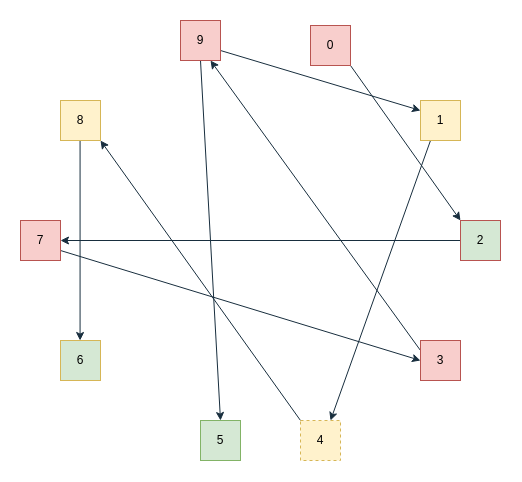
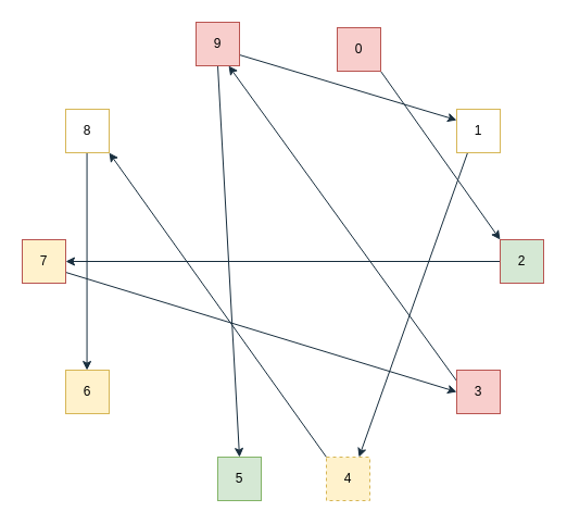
  <mxCell id="0" />
  <mxCell id="1" parent="0" />
  <mxCell id="2" style="edgeStyle=none;shape=connector;rounded=0;orthogonalLoop=1;jettySize=auto;html=1;exitX=0;exitY=0.5;exitDx=0;exitDy=0;entryX=1;entryY=0.5;entryDx=0;entryDy=0;strokeColor=#182E3E;align=center;verticalAlign=middle;fontFamily=Helvetica;fontSize=11;fontColor=default;labelBackgroundColor=none;endArrow=classic;" parent="1" source="3" target="11" edge="1"><mxGeometry relative="1" as="geometry" /></mxCell>
  <mxCell id="3" value="2" style="rounded=0;whiteSpace=wrap;html=1;labelBackgroundColor=none;fillColor=#d5e8d4;strokeColor=#b85450;" parent="1" vertex="1"><mxGeometry x="460" y="220" width="40" height="40" as="geometry" /></mxCell>
  <mxCell id="4" style="edgeStyle=none;shape=connector;rounded=0;orthogonalLoop=1;jettySize=auto;html=1;exitX=0;exitY=0.25;exitDx=0;exitDy=0;entryX=0.75;entryY=1;entryDx=0;entryDy=0;strokeColor=#182E3E;align=center;verticalAlign=middle;fontFamily=Helvetica;fontSize=11;fontColor=default;labelBackgroundColor=none;endArrow=classic;" parent="1" source="5" target="18" edge="1"><mxGeometry relative="1" as="geometry" /></mxCell>
  <mxCell id="5" value="3" style="rounded=0;whiteSpace=wrap;html=1;labelBackgroundColor=none;fillColor=#f8cecc;strokeColor=#b85450;" parent="1" vertex="1"><mxGeometry x="420" y="340" width="40" height="40" as="geometry" /></mxCell>
  <mxCell id="6" style="edgeStyle=none;shape=connector;rounded=0;orthogonalLoop=1;jettySize=auto;html=1;exitX=0;exitY=0;exitDx=0;exitDy=0;entryX=1;entryY=1;entryDx=0;entryDy=0;strokeColor=#182E3E;align=center;verticalAlign=middle;fontFamily=Helvetica;fontSize=11;fontColor=default;labelBackgroundColor=none;endArrow=classic;" parent="1" source="7" target="20" edge="1"><mxGeometry relative="1" as="geometry" /></mxCell>
  <mxCell id="7" value="4" style="rounded=0;whiteSpace=wrap;html=1;labelBackgroundColor=none;fillColor=#fff2cc;strokeColor=#d6b656;dashed=1;" parent="1" vertex="1"><mxGeometry x="300" y="420" width="40" height="40" as="geometry" /></mxCell>
  <mxCell id="8" value="5" style="rounded=0;whiteSpace=wrap;html=1;labelBackgroundColor=none;fillColor=#d5e8d4;strokeColor=#82b366;" parent="1" vertex="1"><mxGeometry x="200" y="420" width="40" height="40" as="geometry" /></mxCell>
- <mxCell id="9" value="6" style="rounded=0;whiteSpace=wrap;html=1;labelBackgroundColor=none;fillColor=#d5e8d4;strokeColor=#d6b656;" parent="1" vertex="1"><mxGeometry x="60" y="340" width="40" height="40" as="geometry" /></mxCell>
+ <mxCell id="9" value="6" style="rounded=0;whiteSpace=wrap;html=1;labelBackgroundColor=none;fillColor=#fff2cc;strokeColor=#d6b656;" parent="1" vertex="1"><mxGeometry x="60" y="340" width="40" height="40" as="geometry" /></mxCell>
  <mxCell id="10" style="edgeStyle=none;shape=connector;rounded=0;orthogonalLoop=1;jettySize=auto;html=1;exitX=1;exitY=0.75;exitDx=0;exitDy=0;entryX=0;entryY=0.5;entryDx=0;entryDy=0;strokeColor=#182E3E;align=center;verticalAlign=middle;fontFamily=Helvetica;fontSize=11;fontColor=default;labelBackgroundColor=none;endArrow=classic;" parent="1" edge="1"><mxGeometry relative="1" as="geometry"><mxPoint x="60" y="250" as="sourcePoint" /><mxPoint x="420" y="360" as="targetPoint" /></mxGeometry></mxCell>
- <mxCell id="11" value="7" style="rounded=0;whiteSpace=wrap;html=1;labelBackgroundColor=none;fillColor=#f8cecc;strokeColor=#b85450;" parent="1" vertex="1"><mxGeometry x="20" y="220" width="40" height="40" as="geometry" /></mxCell>
+ <mxCell id="11" value="7" style="rounded=0;whiteSpace=wrap;html=1;labelBackgroundColor=none;fillColor=#fff2cc;strokeColor=#b85450;" parent="1" vertex="1"><mxGeometry x="20" y="220" width="40" height="40" as="geometry" /></mxCell>
  <mxCell id="12" style="edgeStyle=none;shape=connector;rounded=0;orthogonalLoop=1;jettySize=auto;html=1;exitX=0.25;exitY=1;exitDx=0;exitDy=0;entryX=0.75;entryY=0;entryDx=0;entryDy=0;strokeColor=#182E3E;align=center;verticalAlign=middle;fontFamily=Helvetica;fontSize=11;fontColor=default;labelBackgroundColor=none;endArrow=classic;" parent="1" source="13" target="7" edge="1"><mxGeometry relative="1" as="geometry" /></mxCell>
- <mxCell id="13" value="1" style="rounded=0;whiteSpace=wrap;html=1;labelBackgroundColor=none;fillColor=#fff2cc;strokeColor=#d6b656;" parent="1" vertex="1"><mxGeometry x="420" y="100" width="40" height="40" as="geometry" /></mxCell>
+ <mxCell id="13" value="1" style="rounded=0;whiteSpace=wrap;html=1;labelBackgroundColor=none;fillColor=#ffffff;strokeColor=#d6b656;" parent="1" vertex="1"><mxGeometry x="420" y="100" width="40" height="40" as="geometry" /></mxCell>
  <mxCell id="14" style="edgeStyle=none;shape=connector;rounded=0;orthogonalLoop=1;jettySize=auto;html=1;exitX=1;exitY=1;exitDx=0;exitDy=0;entryX=0;entryY=0;entryDx=0;entryDy=0;strokeColor=#182E3E;align=center;verticalAlign=middle;fontFamily=Helvetica;fontSize=11;fontColor=default;labelBackgroundColor=none;endArrow=classic;" parent="1" source="15" target="3" edge="1"><mxGeometry relative="1" as="geometry" /></mxCell>
  <mxCell id="15" value="&lt;div&gt;0&lt;/div&gt;" style="rounded=0;whiteSpace=wrap;html=1;labelBackgroundColor=none;fillColor=#f8cecc;strokeColor=#b85450;" parent="1" vertex="1"><mxGeometry x="310" y="25" width="40" height="40" as="geometry" /></mxCell>
  <mxCell id="16" style="edgeStyle=none;shape=connector;rounded=0;orthogonalLoop=1;jettySize=auto;html=1;exitX=1;exitY=0.75;exitDx=0;exitDy=0;entryX=0;entryY=0.25;entryDx=0;entryDy=0;strokeColor=#182E3E;align=center;verticalAlign=middle;fontFamily=Helvetica;fontSize=11;fontColor=default;labelBackgroundColor=none;endArrow=classic;" parent="1" edge="1"><mxGeometry relative="1" as="geometry"><mxPoint x="220" y="50" as="sourcePoint" /><mxPoint x="420" y="110" as="targetPoint" /></mxGeometry></mxCell>
  <mxCell id="17" style="edgeStyle=none;shape=connector;rounded=0;orthogonalLoop=1;jettySize=auto;html=1;exitX=0.5;exitY=1;exitDx=0;exitDy=0;entryX=0.5;entryY=0;entryDx=0;entryDy=0;strokeColor=#182E3E;align=center;verticalAlign=middle;fontFamily=Helvetica;fontSize=11;fontColor=default;labelBackgroundColor=none;endArrow=classic;" edge="1" parent="1" source="18" target="8"><mxGeometry relative="1" as="geometry" /></mxCell>
  <mxCell id="18" value="9" style="rounded=0;whiteSpace=wrap;html=1;labelBackgroundColor=none;fillColor=#f8cecc;strokeColor=#b85450;" parent="1" vertex="1"><mxGeometry x="180" y="20" width="40" height="40" as="geometry" /></mxCell>
  <mxCell id="19" style="edgeStyle=none;shape=connector;rounded=0;orthogonalLoop=1;jettySize=auto;html=1;exitX=0.5;exitY=1;exitDx=0;exitDy=0;entryX=0.5;entryY=0;entryDx=0;entryDy=0;strokeColor=#182E3E;align=center;verticalAlign=middle;fontFamily=Helvetica;fontSize=11;fontColor=default;labelBackgroundColor=none;endArrow=classic;" parent="1" edge="1"><mxGeometry relative="1" as="geometry"><mxPoint x="79.57" y="140" as="sourcePoint" /><mxPoint x="79.57" y="340" as="targetPoint" /></mxGeometry></mxCell>
- <mxCell id="20" value="8" style="rounded=0;whiteSpace=wrap;html=1;labelBackgroundColor=none;fillColor=#fff2cc;strokeColor=#d6b656;" parent="1" vertex="1"><mxGeometry x="60" y="100" width="40" height="40" as="geometry" /></mxCell>
+ <mxCell id="20" value="8" style="rounded=0;whiteSpace=wrap;html=1;labelBackgroundColor=none;fillColor=#ffffff;strokeColor=#d6b656;" parent="1" vertex="1"><mxGeometry x="60" y="100" width="40" height="40" as="geometry" /></mxCell>
